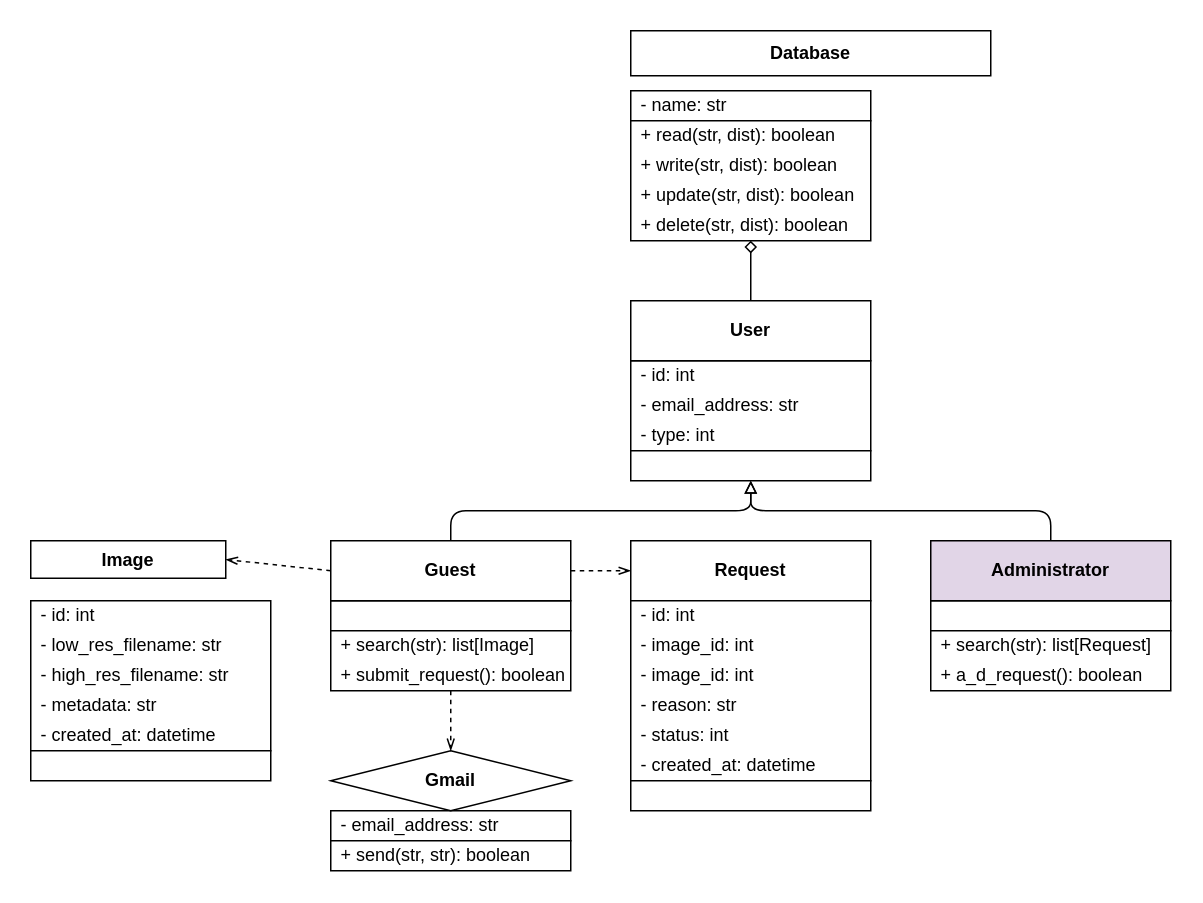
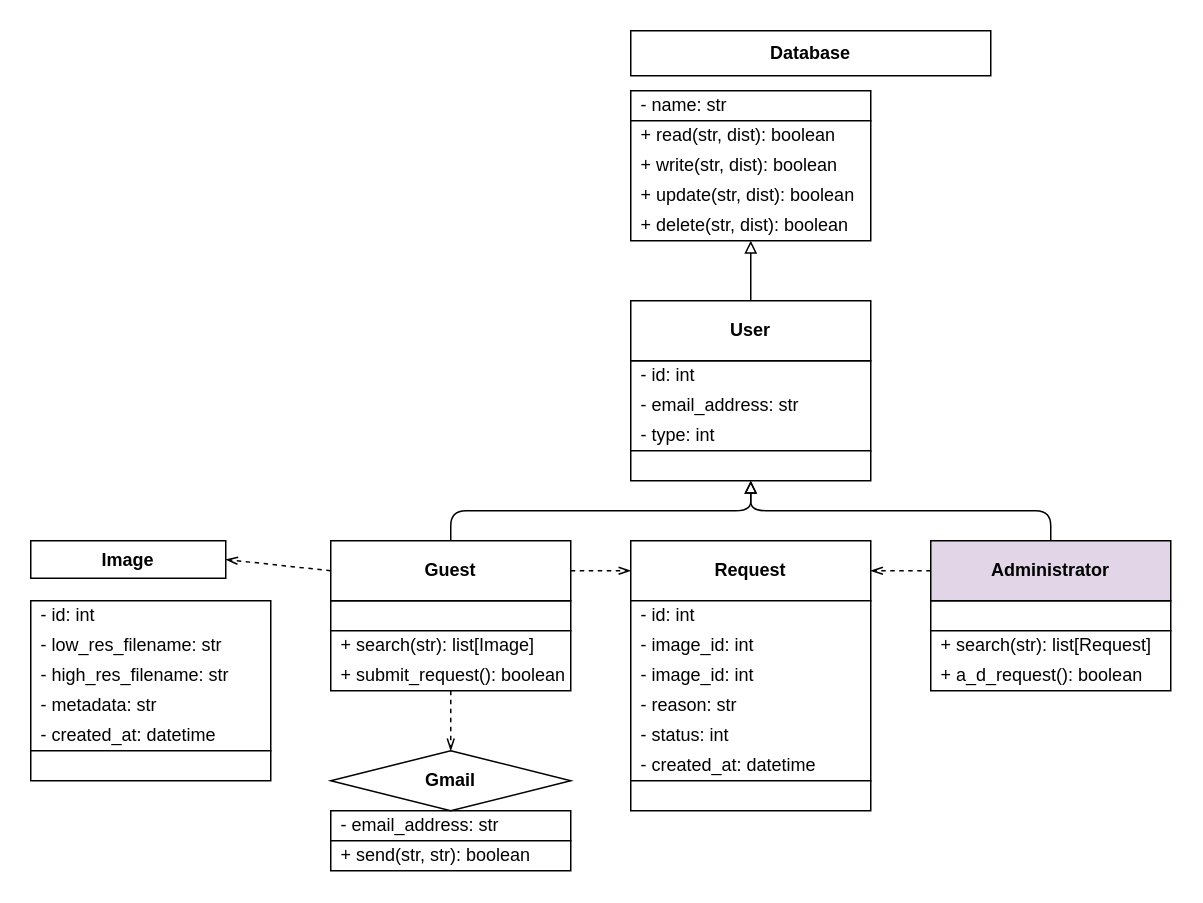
  <mxCell id="0" />
  <mxCell id="1" parent="0" />
  <mxCell id="2" value="" style="rounded=0;whiteSpace=wrap;html=1;labelBackgroundColor=none;strokeColor=#000000;strokeWidth=1;fontColor=#000000;fillColor=#FFFFFF;" vertex="1" parent="1"><mxGeometry x="420" y="240" width="160" height="60" as="geometry" /></mxCell>
- <mxCell id="3" style="edgeStyle=none;html=1;exitX=0.5;exitY=0;exitDx=0;exitDy=0;entryX=0.5;entryY=1;entryDx=0;entryDy=0;strokeColor=#000000;fontSize=12;fontColor=#FF0000;startArrow=none;startFill=0;endArrow=diamond;endFill=0;" edge="1" parent="1" source="6" target="32"><mxGeometry relative="1" as="geometry" /></mxCell>
+ <mxCell id="3" style="edgeStyle=none;html=1;exitX=0.5;exitY=0;exitDx=0;exitDy=0;entryX=0.5;entryY=1;entryDx=0;entryDy=0;strokeColor=#000000;fontSize=12;fontColor=#FF0000;startArrow=none;startFill=0;endArrow=block;endFill=0;" edge="1" parent="1" source="6" target="32"><mxGeometry relative="1" as="geometry" /></mxCell>
  <mxCell id="4" style="edgeStyle=none;html=1;entryX=0;entryY=0.5;entryDx=0;entryDy=0;strokeColor=#000000;fontSize=12;fontColor=#FF0000;startArrow=none;startFill=0;dashed=1;endArrow=openThin;endFill=0;" edge="1" parent="1" target="10"><mxGeometry relative="1" as="geometry"><mxPoint x="380" y="380" as="sourcePoint" /></mxGeometry></mxCell>
  <mxCell id="5" style="edgeStyle=none;html=1;exitX=0;exitY=0.5;exitDx=0;exitDy=0;dashed=1;strokeColor=#000000;fontSize=12;fontColor=#FF0000;startArrow=none;startFill=0;entryX=1;entryY=0.5;entryDx=0;entryDy=0;endArrow=openThin;endFill=0;" edge="1" parent="1" source="35" target="20"><mxGeometry relative="1" as="geometry" /></mxCell>
  <mxCell id="6" value="&lt;b&gt;User&lt;/b&gt;" style="rounded=0;whiteSpace=wrap;html=1;labelBackgroundColor=none;strokeColor=#000000;strokeWidth=1;fontColor=#000000;fillColor=#FFFFFF;" vertex="1" parent="1"><mxGeometry x="420" y="200" width="160" height="40" as="geometry" /></mxCell>
  <mxCell id="7" value="&lt;div style=&quot;&quot;&gt;- id: int&lt;/div&gt;" style="text;html=1;strokeColor=none;fillColor=none;align=left;verticalAlign=middle;whiteSpace=wrap;rounded=0;labelBackgroundColor=none;strokeWidth=1;fontColor=#000000;spacingLeft=5;" vertex="1" parent="1"><mxGeometry x="420" y="240" width="160" height="20" as="geometry" /></mxCell>
  <mxCell id="8" value="&lt;div style=&quot;&quot;&gt;- email_address: str&lt;/div&gt;" style="text;html=1;strokeColor=none;fillColor=none;align=left;verticalAlign=middle;whiteSpace=wrap;rounded=0;labelBackgroundColor=none;strokeWidth=1;fontColor=#000000;spacingLeft=5;" vertex="1" parent="1"><mxGeometry x="420" y="260" width="160" height="20" as="geometry" /></mxCell>
  <mxCell id="9" value="&lt;div style=&quot;&quot;&gt;- type: int&lt;/div&gt;" style="text;html=1;strokeColor=none;fillColor=none;align=left;verticalAlign=middle;whiteSpace=wrap;rounded=0;labelBackgroundColor=none;strokeWidth=1;fontColor=#000000;spacingLeft=5;" vertex="1" parent="1"><mxGeometry x="420" y="280" width="160" height="20" as="geometry" /></mxCell>
  <mxCell id="10" value="&lt;b&gt;Request&lt;/b&gt;" style="rounded=0;whiteSpace=wrap;html=1;labelBackgroundColor=none;strokeColor=#000000;strokeWidth=1;fontColor=#000000;fillColor=#FFFFFF;" vertex="1" parent="1"><mxGeometry x="420" y="360" width="160" height="40" as="geometry" /></mxCell>
  <mxCell id="11" value="" style="rounded=0;whiteSpace=wrap;html=1;labelBackgroundColor=none;strokeColor=#000000;strokeWidth=1;fontColor=#000000;fillColor=#FFFFFF;" vertex="1" parent="1"><mxGeometry x="420" y="400" width="160" height="120" as="geometry" /></mxCell>
  <mxCell id="12" value="&lt;div style=&quot;&quot;&gt;- id: int&lt;/div&gt;" style="text;html=1;strokeColor=none;fillColor=none;align=left;verticalAlign=middle;whiteSpace=wrap;rounded=0;labelBackgroundColor=none;strokeWidth=1;fontColor=#000000;spacingLeft=5;" vertex="1" parent="1"><mxGeometry x="420" y="400" width="160" height="20" as="geometry" /></mxCell>
  <mxCell id="13" value="&lt;div style=&quot;&quot;&gt;- image_id: int&lt;/div&gt;" style="text;html=1;strokeColor=none;fillColor=none;align=left;verticalAlign=middle;whiteSpace=wrap;rounded=0;labelBackgroundColor=none;strokeWidth=1;fontColor=#000000;spacingLeft=5;" vertex="1" parent="1"><mxGeometry x="420" y="420" width="160" height="20" as="geometry" /></mxCell>
  <mxCell id="14" value="&lt;div style=&quot;&quot;&gt;- image_id: int&lt;/div&gt;" style="text;html=1;strokeColor=none;fillColor=none;align=left;verticalAlign=middle;whiteSpace=wrap;rounded=0;labelBackgroundColor=none;strokeWidth=1;fontColor=#000000;spacingLeft=5;" vertex="1" parent="1"><mxGeometry x="420" y="440" width="160" height="20" as="geometry" /></mxCell>
  <mxCell id="15" value="&lt;div style=&quot;&quot;&gt;- reason: str&lt;/div&gt;" style="text;html=1;strokeColor=none;fillColor=none;align=left;verticalAlign=middle;whiteSpace=wrap;rounded=0;labelBackgroundColor=none;strokeWidth=1;fontColor=#000000;spacingLeft=5;" vertex="1" parent="1"><mxGeometry x="420" y="460" width="160" height="20" as="geometry" /></mxCell>
  <mxCell id="16" value="&lt;div style=&quot;&quot;&gt;- status: int&lt;/div&gt;" style="text;html=1;strokeColor=none;fillColor=none;align=left;verticalAlign=middle;whiteSpace=wrap;rounded=0;labelBackgroundColor=none;strokeWidth=1;fontColor=#000000;spacingLeft=5;" vertex="1" parent="1"><mxGeometry x="420" y="480" width="160" height="20" as="geometry" /></mxCell>
  <mxCell id="17" value="" style="rounded=0;whiteSpace=wrap;html=1;labelBackgroundColor=none;strokeColor=#000000;strokeWidth=1;fontColor=#000000;fillColor=#FFFFFF;" vertex="1" parent="1"><mxGeometry x="420" y="520" width="160" height="20" as="geometry" /></mxCell>
  <mxCell id="18" value="" style="rounded=0;whiteSpace=wrap;html=1;labelBackgroundColor=none;strokeColor=#000000;strokeWidth=1;fontColor=#000000;fillColor=#FFFFFF;" vertex="1" parent="1"><mxGeometry x="420" y="300" width="160" height="20" as="geometry" /></mxCell>
  <mxCell id="19" value="" style="rounded=0;whiteSpace=wrap;html=1;labelBackgroundColor=none;strokeColor=#000000;strokeWidth=1;fontColor=#000000;fillColor=#FFFFFF;" vertex="1" parent="1"><mxGeometry x="20" y="400" width="160" height="100" as="geometry" /></mxCell>
  <mxCell id="20" value="&lt;b&gt;Image&lt;/b&gt;" style="rounded=0;whiteSpace=wrap;html=1;labelBackgroundColor=none;strokeColor=#000000;strokeWidth=1;fontColor=#000000;fillColor=#FFFFFF;" vertex="1" parent="1"><mxGeometry x="20" y="360" width="130" height="25" as="geometry" /></mxCell>
  <mxCell id="21" value="&lt;div style=&quot;&quot;&gt;- id: int&lt;/div&gt;" style="text;html=1;strokeColor=none;fillColor=none;align=left;verticalAlign=middle;whiteSpace=wrap;rounded=0;labelBackgroundColor=none;strokeWidth=1;fontColor=#000000;spacingLeft=5;" vertex="1" parent="1"><mxGeometry x="20" y="400" width="160" height="20" as="geometry" /></mxCell>
  <mxCell id="22" value="&lt;div style=&quot;&quot;&gt;- low_res_filename: str&lt;/div&gt;" style="text;html=1;strokeColor=none;fillColor=none;align=left;verticalAlign=middle;whiteSpace=wrap;rounded=0;labelBackgroundColor=none;strokeWidth=1;fontColor=#000000;spacingLeft=5;" vertex="1" parent="1"><mxGeometry x="20" y="420" width="160" height="20" as="geometry" /></mxCell>
  <mxCell id="23" value="&lt;div style=&quot;&quot;&gt;- high_res_filename: str&lt;/div&gt;" style="text;html=1;strokeColor=none;fillColor=none;align=left;verticalAlign=middle;whiteSpace=wrap;rounded=0;labelBackgroundColor=none;strokeWidth=1;fontColor=#000000;spacingLeft=5;" vertex="1" parent="1"><mxGeometry x="20" y="440" width="160" height="20" as="geometry" /></mxCell>
  <mxCell id="24" value="" style="rounded=0;whiteSpace=wrap;html=1;labelBackgroundColor=none;strokeColor=#000000;strokeWidth=1;fontColor=#000000;fillColor=#FFFFFF;" vertex="1" parent="1"><mxGeometry x="20" y="500" width="160" height="20" as="geometry" /></mxCell>
  <mxCell id="25" value="" style="rounded=0;whiteSpace=wrap;html=1;labelBackgroundColor=none;strokeColor=#000000;strokeWidth=1;fontColor=#000000;fillColor=#FFFFFF;" vertex="1" parent="1"><mxGeometry x="420" y="60" width="160" height="20" as="geometry" /></mxCell>
  <mxCell id="26" value="&lt;b&gt;Database&lt;/b&gt;" style="rounded=0;whiteSpace=wrap;html=1;labelBackgroundColor=none;strokeColor=#000000;strokeWidth=1;fontColor=#000000;fillColor=#FFFFFF;" vertex="1" parent="1"><mxGeometry x="420" y="20" width="240" height="30" as="geometry" /></mxCell>
  <mxCell id="27" value="&lt;div style=&quot;&quot;&gt;- name: str&lt;/div&gt;" style="text;html=1;strokeColor=none;fillColor=none;align=left;verticalAlign=middle;whiteSpace=wrap;rounded=0;labelBackgroundColor=none;strokeWidth=1;fontColor=#000000;spacingLeft=5;" vertex="1" parent="1"><mxGeometry x="420" y="60" width="160" height="20" as="geometry" /></mxCell>
  <mxCell id="28" value="" style="rounded=0;whiteSpace=wrap;html=1;labelBackgroundColor=none;strokeColor=#000000;strokeWidth=1;fontColor=#000000;fillColor=#FFFFFF;" vertex="1" parent="1"><mxGeometry x="420" y="80" width="160" height="80" as="geometry" /></mxCell>
  <mxCell id="29" value="&lt;div style=&quot;&quot;&gt;+ read(str, dist): boolean&lt;/div&gt;" style="text;html=1;strokeColor=none;fillColor=none;align=left;verticalAlign=middle;whiteSpace=wrap;rounded=0;labelBackgroundColor=none;strokeWidth=1;fontColor=#000000;spacingLeft=5;" vertex="1" parent="1"><mxGeometry x="420" y="80" width="160" height="20" as="geometry" /></mxCell>
  <mxCell id="30" value="&lt;div style=&quot;&quot;&gt;+ write(str, dist): boolean&lt;/div&gt;" style="text;html=1;strokeColor=none;fillColor=none;align=left;verticalAlign=middle;whiteSpace=wrap;rounded=0;labelBackgroundColor=none;strokeWidth=1;fontColor=#000000;spacingLeft=5;" vertex="1" parent="1"><mxGeometry x="420" y="100" width="160" height="20" as="geometry" /></mxCell>
  <mxCell id="31" value="&lt;div style=&quot;&quot;&gt;+ update(str, dist): boolean&lt;/div&gt;" style="text;html=1;strokeColor=none;fillColor=none;align=left;verticalAlign=middle;whiteSpace=wrap;rounded=0;labelBackgroundColor=none;strokeWidth=1;fontColor=#000000;spacingLeft=5;" vertex="1" parent="1"><mxGeometry x="420" y="120" width="160" height="20" as="geometry" /></mxCell>
  <mxCell id="32" value="&lt;div style=&quot;&quot;&gt;+ delete(str, dist): boolean&lt;/div&gt;" style="text;html=1;strokeColor=none;fillColor=none;align=left;verticalAlign=middle;whiteSpace=wrap;rounded=0;labelBackgroundColor=none;strokeWidth=1;fontColor=#000000;spacingLeft=5;" vertex="1" parent="1"><mxGeometry x="420" y="140" width="160" height="20" as="geometry" /></mxCell>
  <mxCell id="33" value="" style="rounded=0;whiteSpace=wrap;html=1;labelBackgroundColor=none;strokeColor=#000000;strokeWidth=1;fontColor=#000000;fillColor=#FFFFFF;" vertex="1" parent="1"><mxGeometry x="220" y="400" width="160" height="20" as="geometry" /></mxCell>
  <mxCell id="34" style="edgeStyle=none;html=1;exitX=0.5;exitY=0;exitDx=0;exitDy=0;entryX=0.5;entryY=1;entryDx=0;entryDy=0;strokeColor=#000000;fontSize=12;fontColor=#FF0000;startArrow=none;startFill=0;endArrow=block;endFill=0;" edge="1" parent="1" source="35" target="18"><mxGeometry relative="1" as="geometry"><Array as="points"><mxPoint x="300" y="360" /><mxPoint x="300" y="340" /><mxPoint x="500" y="340" /></Array></mxGeometry></mxCell>
  <mxCell id="35" value="&lt;b&gt;Guest&lt;/b&gt;" style="rounded=0;whiteSpace=wrap;html=1;labelBackgroundColor=none;strokeColor=#000000;strokeWidth=1;fontColor=#000000;fillColor=#FFFFFF;" vertex="1" parent="1"><mxGeometry x="220" y="360" width="160" height="40" as="geometry" /></mxCell>
  <mxCell id="36" value="" style="rounded=0;whiteSpace=wrap;html=1;labelBackgroundColor=none;strokeColor=#000000;strokeWidth=1;fontColor=#000000;fillColor=#FFFFFF;" vertex="1" parent="1"><mxGeometry x="220" y="420" width="160" height="40" as="geometry" /></mxCell>
  <mxCell id="37" value="&lt;div style=&quot;&quot;&gt;+ search(str): list[Image]&lt;/div&gt;" style="text;html=1;strokeColor=none;fillColor=none;align=left;verticalAlign=middle;whiteSpace=wrap;rounded=0;labelBackgroundColor=none;strokeWidth=1;fontColor=#000000;spacingLeft=5;" vertex="1" parent="1"><mxGeometry x="220" y="420" width="160" height="20" as="geometry" /></mxCell>
  <mxCell id="38" value="&lt;div style=&quot;&quot;&gt;+ submit_request(): boolean&lt;/div&gt;" style="text;html=1;strokeColor=none;fillColor=none;align=left;verticalAlign=middle;whiteSpace=wrap;rounded=0;labelBackgroundColor=none;strokeWidth=1;fontColor=#000000;spacingLeft=5;" vertex="1" parent="1"><mxGeometry x="220" y="440" width="160" height="20" as="geometry" /></mxCell>
  <mxCell id="39" value="" style="rounded=0;whiteSpace=wrap;html=1;labelBackgroundColor=none;strokeColor=#000000;strokeWidth=1;fontColor=#000000;fillColor=#FFFFFF;" vertex="1" parent="1"><mxGeometry x="620" y="400" width="160" height="20" as="geometry" /></mxCell>
  <mxCell id="40" style="edgeStyle=none;html=1;exitX=0.5;exitY=0;exitDx=0;exitDy=0;strokeColor=#000000;fontSize=12;fontColor=#FF0000;startArrow=none;startFill=0;endArrow=block;endFill=0;" edge="1" parent="1" source="41"><mxGeometry relative="1" as="geometry"><mxPoint x="500" y="320" as="targetPoint" /><Array as="points"><mxPoint x="700" y="360" /><mxPoint x="700" y="340" /><mxPoint x="500" y="340" /></Array></mxGeometry></mxCell>
  <mxCell id="41" value="&lt;b&gt;Administrator&lt;/b&gt;" style="rounded=0;whiteSpace=wrap;html=1;labelBackgroundColor=none;strokeColor=#000000;strokeWidth=1;fontColor=#000000;fillColor=#e1d5e7;" vertex="1" parent="1"><mxGeometry x="620" y="360" width="160" height="40" as="geometry" /></mxCell>
  <mxCell id="42" value="" style="rounded=0;whiteSpace=wrap;html=1;labelBackgroundColor=none;strokeColor=#000000;strokeWidth=1;fontColor=#000000;fillColor=#FFFFFF;" vertex="1" parent="1"><mxGeometry x="620" y="420" width="160" height="40" as="geometry" /></mxCell>
  <mxCell id="43" value="&lt;div style=&quot;&quot;&gt;+ search(str): list[Request]&lt;/div&gt;" style="text;html=1;strokeColor=none;fillColor=none;align=left;verticalAlign=middle;whiteSpace=wrap;rounded=0;labelBackgroundColor=none;strokeWidth=1;fontColor=#000000;spacingLeft=5;" vertex="1" parent="1"><mxGeometry x="620" y="420" width="160" height="20" as="geometry" /></mxCell>
  <mxCell id="44" value="&lt;div style=&quot;&quot;&gt;+ a_d_request(): boolean&lt;/div&gt;" style="text;html=1;strokeColor=none;fillColor=none;align=left;verticalAlign=middle;whiteSpace=wrap;rounded=0;labelBackgroundColor=none;strokeWidth=1;fontColor=#000000;spacingLeft=5;" vertex="1" parent="1"><mxGeometry x="620" y="440" width="160" height="20" as="geometry" /></mxCell>
+ <mxCell id="45" style="edgeStyle=none;html=1;entryX=1;entryY=0.5;entryDx=0;entryDy=0;strokeColor=#000000;fontSize=12;fontColor=#FF0000;startArrow=none;startFill=0;dashed=1;exitX=0;exitY=0.5;exitDx=0;exitDy=0;endArrow=openThin;endFill=0;" edge="1" parent="1" source="41" target="10"><mxGeometry relative="1" as="geometry"><mxPoint x="390" y="390" as="sourcePoint" /><mxPoint x="430" y="390" as="targetPoint" /></mxGeometry></mxCell>
  <mxCell id="46" value="" style="rounded=0;whiteSpace=wrap;html=1;labelBackgroundColor=none;strokeColor=#000000;strokeWidth=1;fontColor=#000000;fillColor=#FFFFFF;" vertex="1" parent="1"><mxGeometry x="220" y="540" width="160" height="20" as="geometry" /></mxCell>
  <mxCell id="47" value="&lt;b&gt;Gmail&lt;/b&gt;" style="rhombus;whiteSpace=wrap;html=1;labelBackgroundColor=none;strokeColor=#000000;strokeWidth=1;fontColor=#000000;fillColor=#FFFFFF;" vertex="1" parent="1"><mxGeometry x="220" y="500" width="160" height="40" as="geometry" /></mxCell>
  <mxCell id="48" value="&lt;div style=&quot;&quot;&gt;- email_address: str&lt;/div&gt;" style="text;html=1;strokeColor=none;fillColor=none;align=left;verticalAlign=middle;whiteSpace=wrap;rounded=0;labelBackgroundColor=none;strokeWidth=1;fontColor=#000000;spacingLeft=5;" vertex="1" parent="1"><mxGeometry x="220" y="540" width="160" height="20" as="geometry" /></mxCell>
  <mxCell id="49" value="" style="rounded=0;whiteSpace=wrap;html=1;labelBackgroundColor=none;strokeColor=#000000;strokeWidth=1;fontColor=#000000;fillColor=#FFFFFF;" vertex="1" parent="1"><mxGeometry x="220" y="560" width="160" height="20" as="geometry" /></mxCell>
  <mxCell id="50" value="&lt;div style=&quot;&quot;&gt;+ send(str, str): boolean&lt;/div&gt;" style="text;html=1;strokeColor=none;fillColor=none;align=left;verticalAlign=middle;whiteSpace=wrap;rounded=0;labelBackgroundColor=none;strokeWidth=1;fontColor=#000000;spacingLeft=5;" vertex="1" parent="1"><mxGeometry x="220" y="560" width="160" height="20" as="geometry" /></mxCell>
  <mxCell id="51" style="edgeStyle=none;html=1;exitX=0.5;exitY=1;exitDx=0;exitDy=0;dashed=1;strokeColor=#000000;fontSize=12;fontColor=#FF0000;startArrow=none;startFill=0;entryX=0.5;entryY=0;entryDx=0;entryDy=0;endArrow=openThin;endFill=0;" edge="1" parent="1" source="38" target="47"><mxGeometry relative="1" as="geometry"><mxPoint x="230" y="390" as="sourcePoint" /><mxPoint x="190" y="390" as="targetPoint" /></mxGeometry></mxCell>
  <mxCell id="52" value="&lt;div style=&quot;&quot;&gt;- metadata: str&lt;/div&gt;" style="text;html=1;strokeColor=none;fillColor=none;align=left;verticalAlign=middle;whiteSpace=wrap;rounded=0;labelBackgroundColor=none;strokeWidth=1;fontColor=#000000;spacingLeft=5;" vertex="1" parent="1"><mxGeometry x="20" y="460" width="160" height="20" as="geometry" /></mxCell>
  <mxCell id="53" value="&lt;div style=&quot;&quot;&gt;- created_at: datetime&lt;/div&gt;" style="text;html=1;strokeColor=none;fillColor=none;align=left;verticalAlign=middle;whiteSpace=wrap;rounded=0;labelBackgroundColor=none;strokeWidth=1;fontColor=#000000;spacingLeft=5;" vertex="1" parent="1"><mxGeometry x="20" y="480" width="160" height="20" as="geometry" /></mxCell>
  <mxCell id="54" value="&lt;div style=&quot;&quot;&gt;- created_at: datetime&lt;/div&gt;" style="text;html=1;strokeColor=none;fillColor=none;align=left;verticalAlign=middle;whiteSpace=wrap;rounded=0;labelBackgroundColor=none;strokeWidth=1;fontColor=#000000;spacingLeft=5;" vertex="1" parent="1"><mxGeometry x="420" y="500" width="160" height="20" as="geometry" /></mxCell>
